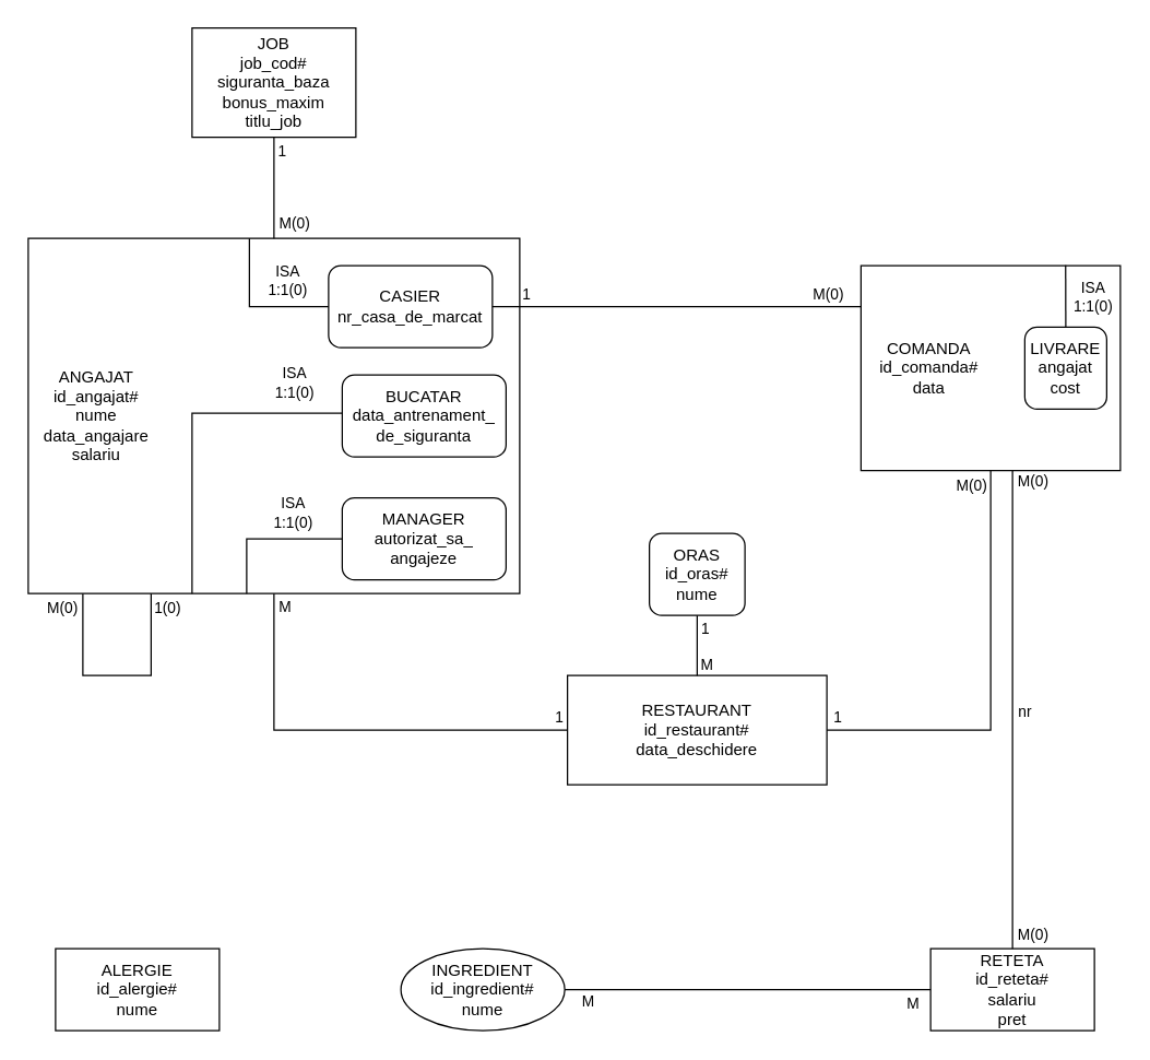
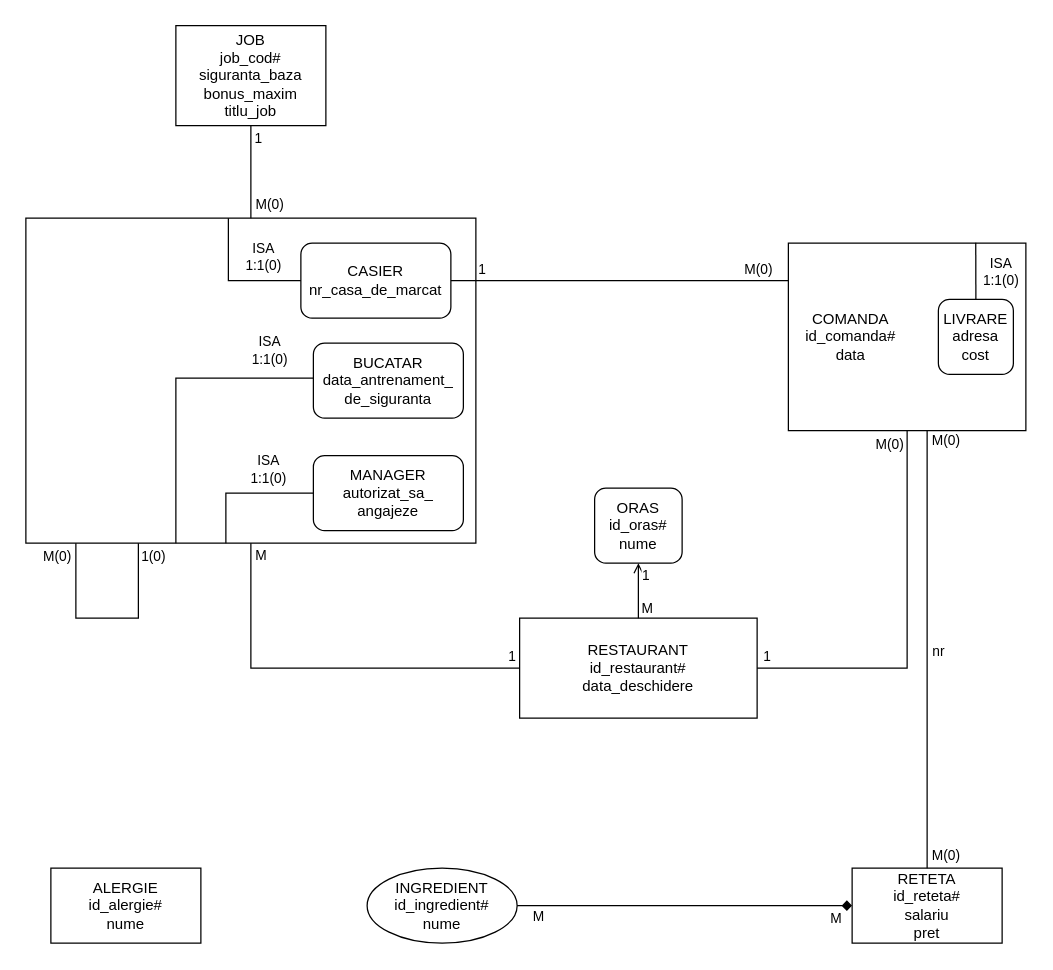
  <mxCell id="0" />
  <mxCell id="1" parent="0" />
  <mxCell id="2" value="" style="rounded=0;whiteSpace=wrap;html=1;" parent="1" vertex="1"><mxGeometry x="20" y="174" width="360" height="260" as="geometry" /></mxCell>
  <mxCell id="3" value="&lt;div&gt;CASIER&lt;/div&gt;&lt;div&gt;nr_casa_de_marcat&lt;br&gt;&lt;/div&gt;" style="rounded=1;whiteSpace=wrap;html=1;" parent="1" vertex="1"><mxGeometry x="240" y="194" width="120" height="60" as="geometry" /></mxCell>
  <mxCell id="4" value="&lt;div&gt;BUCATAR&lt;/div&gt;&lt;div&gt;data_antrenament_&lt;/div&gt;&lt;div&gt;de_siguranta&lt;br&gt;&lt;/div&gt;" style="rounded=1;whiteSpace=wrap;html=1;" parent="1" vertex="1"><mxGeometry x="250" y="274" width="120" height="60" as="geometry" /></mxCell>
  <mxCell id="5" value="&lt;div&gt;MANAGER&lt;/div&gt;&lt;div&gt;autorizat_sa_&lt;/div&gt;&lt;div&gt;angajeze&lt;br&gt;&lt;/div&gt;" style="rounded=1;whiteSpace=wrap;html=1;" parent="1" vertex="1"><mxGeometry x="250" y="364" width="120" height="60" as="geometry" /></mxCell>
- <mxCell id="6" value="&lt;div&gt;ANGAJAT&lt;/div&gt;&lt;div&gt;id_angajat#&lt;/div&gt;&lt;div&gt;nume&lt;/div&gt;&lt;div&gt;data_angajare&lt;/div&gt;&lt;div&gt;salariu&lt;/div&gt;" style="text;html=1;strokeColor=none;fillColor=none;align=center;verticalAlign=middle;whiteSpace=wrap;rounded=0;" parent="1" vertex="1"><mxGeometry x="40" y="194" width="60" height="220" as="geometry" /></mxCell>
  <mxCell id="7" value="" style="endArrow=none;html=1;rounded=0;exitX=0;exitY=0.5;exitDx=0;exitDy=0;" parent="1" source="3" edge="1"><mxGeometry width="50" height="50" relative="1" as="geometry"><mxPoint x="380" y="504" as="sourcePoint" /><mxPoint x="182" y="174" as="targetPoint" /><Array as="points"><mxPoint x="182" y="224" /></Array></mxGeometry></mxCell>
  <mxCell id="8" value="&lt;div&gt;ISA&lt;/div&gt;&lt;div&gt;1:1(0)&lt;/div&gt;" style="edgeLabel;html=1;align=center;verticalAlign=middle;resizable=0;points=[];" parent="7" vertex="1" connectable="0"><mxGeometry x="-0.118" y="-2" relative="1" as="geometry"><mxPoint x="17" y="-18" as="offset" /></mxGeometry></mxCell>
  <mxCell id="9" value="" style="endArrow=none;html=1;rounded=0;" parent="1" edge="1"><mxGeometry width="50" height="50" relative="1" as="geometry"><mxPoint x="250" y="302" as="sourcePoint" /><mxPoint x="140" y="434" as="targetPoint" /><Array as="points"><mxPoint x="140" y="302" /></Array></mxGeometry></mxCell>
  <mxCell id="10" value="&lt;div&gt;ISA&lt;/div&gt;&lt;div&gt;1:1(0)&lt;/div&gt;" style="edgeLabel;html=1;align=center;verticalAlign=middle;resizable=0;points=[];" parent="9" vertex="1" connectable="0"><mxGeometry x="-0.118" y="-2" relative="1" as="geometry"><mxPoint x="71" y="-21" as="offset" /></mxGeometry></mxCell>
  <mxCell id="11" value="" style="endArrow=none;html=1;rounded=0;exitX=0;exitY=0.5;exitDx=0;exitDy=0;" parent="1" source="5" edge="1"><mxGeometry width="50" height="50" relative="1" as="geometry"><mxPoint x="250" y="392" as="sourcePoint" /><mxPoint x="180" y="434" as="targetPoint" /><Array as="points"><mxPoint x="180" y="394" /></Array></mxGeometry></mxCell>
  <mxCell id="12" value="&lt;div&gt;ISA&lt;/div&gt;&lt;div&gt;1:1(0)&lt;/div&gt;" style="edgeLabel;html=1;align=center;verticalAlign=middle;resizable=0;points=[];" parent="11" vertex="1" connectable="0"><mxGeometry x="-0.118" y="-2" relative="1" as="geometry"><mxPoint x="12" y="-18" as="offset" /></mxGeometry></mxCell>
  <mxCell id="13" value="&lt;div&gt;RESTAURANT&lt;/div&gt;&lt;div&gt;id_restaurant#&lt;/div&gt;&lt;div&gt;data_deschidere&lt;br&gt;&lt;/div&gt;" style="rounded=0;whiteSpace=wrap;html=1;" parent="1" vertex="1"><mxGeometry x="415" y="494" width="190" height="80" as="geometry" /></mxCell>
  <mxCell id="14" value="" style="rounded=0;whiteSpace=wrap;html=1;" parent="1" vertex="1"><mxGeometry x="630" y="194" width="190" height="150" as="geometry" /></mxCell>
  <mxCell id="15" value="" style="endArrow=none;html=1;rounded=0;entryX=1;entryY=0.5;entryDx=0;entryDy=0;" parent="1" target="3" edge="1"><mxGeometry width="50" height="50" relative="1" as="geometry"><mxPoint x="630" y="224" as="sourcePoint" /><mxPoint x="370" y="234" as="targetPoint" /></mxGeometry></mxCell>
  <mxCell id="16" value="M(0)" style="edgeLabel;html=1;align=center;verticalAlign=middle;resizable=0;points=[];" parent="15" vertex="1" connectable="0"><mxGeometry x="0.784" y="-1" relative="1" as="geometry"><mxPoint x="216" y="-9" as="offset" /></mxGeometry></mxCell>
  <mxCell id="17" value="1" style="edgeLabel;html=1;align=center;verticalAlign=middle;resizable=0;points=[];" parent="15" vertex="1" connectable="0"><mxGeometry x="-0.776" y="-2" relative="1" as="geometry"><mxPoint x="-216" y="-8" as="offset" /></mxGeometry></mxCell>
  <mxCell id="18" value="" style="endArrow=none;html=1;rounded=0;entryX=0.5;entryY=1;entryDx=0;entryDy=0;exitX=1;exitY=0.5;exitDx=0;exitDy=0;" parent="1" edge="1"><mxGeometry width="50" height="50" relative="1" as="geometry"><mxPoint x="605" y="534" as="sourcePoint" /><mxPoint x="725" y="344" as="targetPoint" /><Array as="points"><mxPoint x="725" y="534" /></Array></mxGeometry></mxCell>
  <mxCell id="19" value="1" style="edgeLabel;html=1;align=center;verticalAlign=middle;resizable=0;points=[];" parent="18" vertex="1" connectable="0"><mxGeometry x="0.64" relative="1" as="geometry"><mxPoint x="-113" y="124" as="offset" /></mxGeometry></mxCell>
  <mxCell id="20" value="M(0)" style="edgeLabel;html=1;align=center;verticalAlign=middle;resizable=0;points=[];" parent="18" vertex="1" connectable="0"><mxGeometry x="-0.76" y="-1" relative="1" as="geometry"><mxPoint x="68" y="-181" as="offset" /></mxGeometry></mxCell>
  <mxCell id="21" value="&lt;div&gt;RETETA&lt;/div&gt;&lt;div&gt;id_reteta#&lt;/div&gt;&lt;div&gt;salariu&lt;/div&gt;&lt;div&gt;pret&lt;br&gt;&lt;/div&gt;" style="rounded=0;whiteSpace=wrap;html=1;" parent="1" vertex="1"><mxGeometry x="681" y="694" width="120" height="60" as="geometry" /></mxCell>
  <mxCell id="22" value="&lt;div&gt;ORAS&lt;/div&gt;&lt;div&gt;id_oras#&lt;/div&gt;&lt;div&gt;nume&lt;br&gt;&lt;/div&gt;" style="whiteSpace=wrap;html=1;rounded=1;" parent="1" vertex="1"><mxGeometry x="475" y="390" width="70" height="60" as="geometry" /></mxCell>
- <mxCell id="23" value="" style="endArrow=none;html=1;rounded=0;entryX=0.5;entryY=1;entryDx=0;entryDy=0;exitX=0.5;exitY=0;exitDx=0;exitDy=0;" parent="1" source="13" target="22" edge="1"><mxGeometry width="50" height="50" relative="1" as="geometry"><mxPoint x="390" y="564" as="sourcePoint" /><mxPoint x="440" y="514" as="targetPoint" /></mxGeometry></mxCell>
+ <mxCell id="23" value="" style="endArrow=open;html=1;rounded=0;entryX=0.5;entryY=1;entryDx=0;entryDy=0;exitX=0.5;exitY=0;exitDx=0;exitDy=0;" parent="1" source="13" target="22" edge="1"><mxGeometry width="50" height="50" relative="1" as="geometry"><mxPoint x="390" y="564" as="sourcePoint" /><mxPoint x="440" y="514" as="targetPoint" /></mxGeometry></mxCell>
  <mxCell id="24" value="1" style="edgeLabel;html=1;align=center;verticalAlign=middle;resizable=0;points=[];" parent="23" vertex="1" connectable="0"><mxGeometry x="0.4" y="-1" relative="1" as="geometry"><mxPoint x="4" y="-4" as="offset" /></mxGeometry></mxCell>
  <mxCell id="25" value="M" style="edgeLabel;html=1;align=center;verticalAlign=middle;resizable=0;points=[];" parent="23" vertex="1" connectable="0"><mxGeometry x="-0.52" y="-1" relative="1" as="geometry"><mxPoint x="5" y="2" as="offset" /></mxGeometry></mxCell>
  <mxCell id="26" value="&lt;div&gt;INGREDIENT&lt;/div&gt;&lt;div&gt;id_ingredient#&lt;/div&gt;&lt;div&gt;nume&lt;br&gt;&lt;/div&gt;" style="ellipse;whiteSpace=wrap;html=1;" parent="1" vertex="1"><mxGeometry x="293" y="694" width="120" height="60" as="geometry" /></mxCell>
- <mxCell id="27" value="" style="endArrow=none;html=1;rounded=0;entryX=0;entryY=0.5;entryDx=0;entryDy=0;exitX=1;exitY=0.5;exitDx=0;exitDy=0;" parent="1" source="26" target="21" edge="1"><mxGeometry width="50" height="50" relative="1" as="geometry"><mxPoint x="390" y="584" as="sourcePoint" /><mxPoint x="440" y="534" as="targetPoint" /></mxGeometry></mxCell>
+ <mxCell id="27" value="" style="endArrow=diamond;html=1;rounded=0;entryX=0;entryY=0.5;entryDx=0;entryDy=0;exitX=1;exitY=0.5;exitDx=0;exitDy=0;" parent="1" source="26" target="21" edge="1"><mxGeometry width="50" height="50" relative="1" as="geometry"><mxPoint x="390" y="584" as="sourcePoint" /><mxPoint x="440" y="534" as="targetPoint" /></mxGeometry></mxCell>
  <mxCell id="28" value="M" style="edgeLabel;html=1;align=center;verticalAlign=middle;resizable=0;points=[];" parent="27" vertex="1" connectable="0"><mxGeometry x="-0.864" y="-3" relative="1" as="geometry"><mxPoint x="-2" y="5" as="offset" /></mxGeometry></mxCell>
  <mxCell id="29" value="M" style="edgeLabel;html=1;align=center;verticalAlign=middle;resizable=0;points=[];" parent="27" vertex="1" connectable="0"><mxGeometry x="0.893" y="2" relative="1" as="geometry"><mxPoint y="11" as="offset" /></mxGeometry></mxCell>
  <mxCell id="30" value="" style="endArrow=none;html=1;rounded=0;entryX=0.5;entryY=1;entryDx=0;entryDy=0;exitX=0;exitY=0.5;exitDx=0;exitDy=0;" parent="1" edge="1"><mxGeometry width="50" height="50" relative="1" as="geometry"><mxPoint x="415" y="534" as="sourcePoint" /><mxPoint x="200" y="434" as="targetPoint" /><Array as="points"><mxPoint x="200" y="534" /></Array></mxGeometry></mxCell>
  <mxCell id="31" value="1" style="edgeLabel;html=1;align=center;verticalAlign=middle;resizable=0;points=[];" parent="30" vertex="1" connectable="0"><mxGeometry x="-0.886" y="3" relative="1" as="geometry"><mxPoint x="11" y="-13" as="offset" /></mxGeometry></mxCell>
  <mxCell id="32" value="M" style="edgeLabel;html=1;align=center;verticalAlign=middle;resizable=0;points=[];" parent="30" vertex="1" connectable="0"><mxGeometry x="0.886" y="-2" relative="1" as="geometry"><mxPoint x="5" y="-9" as="offset" /></mxGeometry></mxCell>
  <mxCell id="33" value="" style="endArrow=none;html=1;rounded=0;entryX=0.25;entryY=1;entryDx=0;entryDy=0;" parent="1" target="2" edge="1"><mxGeometry width="50" height="50" relative="1" as="geometry"><mxPoint x="60" y="434" as="sourcePoint" /><mxPoint x="110" y="444" as="targetPoint" /><Array as="points"><mxPoint x="60" y="494" /><mxPoint x="110" y="494" /></Array></mxGeometry></mxCell>
  <mxCell id="34" value="1(0)" style="edgeLabel;html=1;align=center;verticalAlign=middle;resizable=0;points=[];" parent="33" vertex="1" connectable="0"><mxGeometry x="0.8" relative="1" as="geometry"><mxPoint x="12" y="-7" as="offset" /></mxGeometry></mxCell>
  <mxCell id="35" value="M(0)" style="edgeLabel;html=1;align=center;verticalAlign=middle;resizable=0;points=[];" parent="33" vertex="1" connectable="0"><mxGeometry x="-0.871" y="-2" relative="1" as="geometry"><mxPoint x="-14" y="-1" as="offset" /></mxGeometry></mxCell>
  <mxCell id="36" value="&lt;div&gt;ALERGIE&lt;/div&gt;&lt;div&gt;id_alergie#&lt;/div&gt;&lt;div&gt;nume&lt;br&gt;&lt;/div&gt;" style="rounded=0;whiteSpace=wrap;html=1;" parent="1" vertex="1"><mxGeometry x="40" y="694" width="120" height="60" as="geometry" /></mxCell>
  <mxCell id="37" value="" style="endArrow=none;html=1;rounded=0;exitX=0.5;exitY=0;exitDx=0;exitDy=0;" parent="1" source="21" edge="1"><mxGeometry width="50" height="50" relative="1" as="geometry"><mxPoint x="741" y="584" as="sourcePoint" /><mxPoint x="741" y="344" as="targetPoint" /></mxGeometry></mxCell>
  <mxCell id="38" value="M(0)" style="edgeLabel;html=1;align=center;verticalAlign=middle;resizable=0;points=[];" parent="37" vertex="1" connectable="0"><mxGeometry x="-0.113" y="2" relative="1" as="geometry"><mxPoint x="16" y="-188" as="offset" /></mxGeometry></mxCell>
  <mxCell id="39" value="M(0)" style="edgeLabel;html=1;align=center;verticalAlign=middle;resizable=0;points=[];" parent="37" vertex="1" connectable="0"><mxGeometry x="-0.908" y="-2" relative="1" as="geometry"><mxPoint x="12" y="5" as="offset" /></mxGeometry></mxCell>
  <mxCell id="40" value="nr" style="edgeLabel;html=1;align=center;verticalAlign=middle;resizable=0;points=[];" parent="37" vertex="1" connectable="0"><mxGeometry x="-0.006" y="-4" relative="1" as="geometry"><mxPoint x="4" as="offset" /></mxGeometry></mxCell>
  <mxCell id="41" value="&lt;div style=&quot;border-color: var(--border-color);&quot;&gt;COMANDA&lt;/div&gt;&lt;div style=&quot;border-color: var(--border-color);&quot;&gt;id_comanda#&lt;/div&gt;&lt;div style=&quot;border-color: var(--border-color);&quot;&gt;data&lt;/div&gt;" style="text;html=1;strokeColor=none;fillColor=none;align=center;verticalAlign=middle;whiteSpace=wrap;rounded=0;" parent="1" vertex="1"><mxGeometry x="650" y="254" width="60" height="30" as="geometry" /></mxCell>
- <mxCell id="42" value="&lt;div&gt;LIVRARE&lt;/div&gt;&lt;div&gt;angajat&lt;br&gt;&lt;/div&gt;&lt;div&gt;cost&lt;/div&gt;" style="rounded=1;whiteSpace=wrap;html=1;" parent="1" vertex="1"><mxGeometry x="750" y="239" width="60" height="60" as="geometry" /></mxCell>
+ <mxCell id="42" value="&lt;div&gt;LIVRARE&lt;/div&gt;&lt;div&gt;adresa&lt;br&gt;&lt;/div&gt;&lt;div&gt;cost&lt;/div&gt;" style="rounded=1;whiteSpace=wrap;html=1;" parent="1" vertex="1"><mxGeometry x="750" y="239" width="60" height="60" as="geometry" /></mxCell>
  <mxCell id="43" value="" style="endArrow=none;html=1;rounded=0;exitX=0.5;exitY=0;exitDx=0;exitDy=0;entryX=0.789;entryY=-0.002;entryDx=0;entryDy=0;entryPerimeter=0;" parent="1" source="42" target="14" edge="1"><mxGeometry width="50" height="50" relative="1" as="geometry"><mxPoint x="760" y="190" as="sourcePoint" /><mxPoint x="810" y="140" as="targetPoint" /></mxGeometry></mxCell>
  <mxCell id="44" value="ISA&lt;br&gt;1:1(0)" style="edgeLabel;html=1;align=center;verticalAlign=middle;resizable=0;points=[];" parent="43" vertex="1" connectable="0"><mxGeometry x="0.025" y="1" relative="1" as="geometry"><mxPoint x="21" as="offset" /></mxGeometry></mxCell>
  <mxCell id="45" style="edgeStyle=orthogonalEdgeStyle;rounded=0;orthogonalLoop=1;jettySize=auto;html=1;exitX=0.5;exitY=1;exitDx=0;exitDy=0;entryX=0.5;entryY=0;entryDx=0;entryDy=0;endArrow=none;endFill=0;" parent="1" source="48" target="2" edge="1"><mxGeometry relative="1" as="geometry" /></mxCell>
  <mxCell id="46" value="1" style="edgeLabel;html=1;align=center;verticalAlign=middle;resizable=0;points=[];" parent="45" vertex="1" connectable="0"><mxGeometry x="-0.622" y="-2" relative="1" as="geometry"><mxPoint x="7" y="-5" as="offset" /></mxGeometry></mxCell>
  <mxCell id="47" value="M(0)" style="edgeLabel;html=1;align=center;verticalAlign=middle;resizable=0;points=[];" parent="45" vertex="1" connectable="0"><mxGeometry x="0.676" relative="1" as="geometry"><mxPoint x="14" as="offset" /></mxGeometry></mxCell>
  <mxCell id="48" value="JOB&lt;br&gt;job_cod#&lt;br&gt;siguranta_baza&lt;br&gt;bonus_maxim&lt;br&gt;titlu_job" style="rounded=0;whiteSpace=wrap;html=1;" parent="1" vertex="1"><mxGeometry x="140" y="20" width="120" height="80" as="geometry" /></mxCell>
